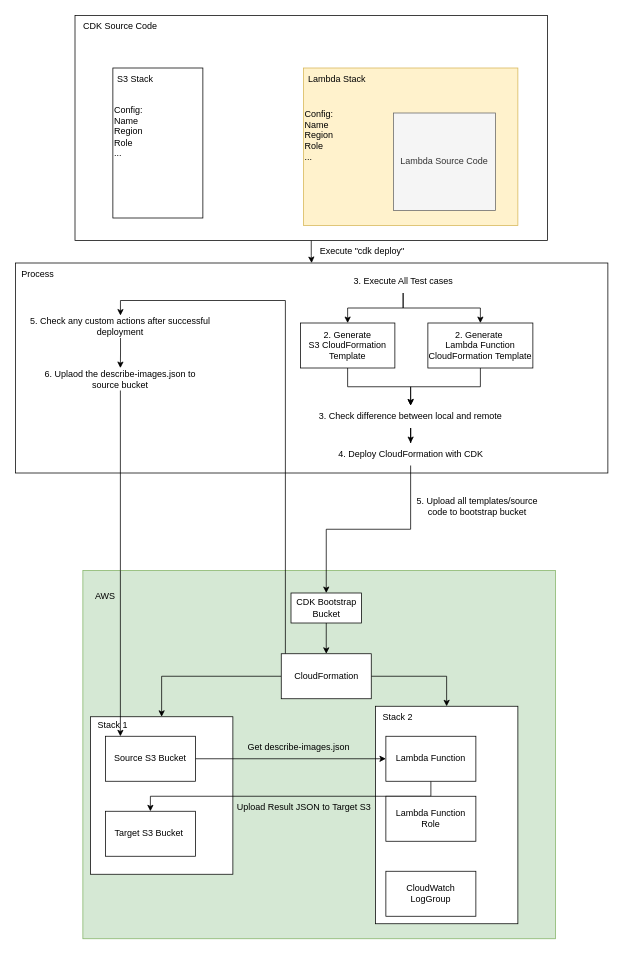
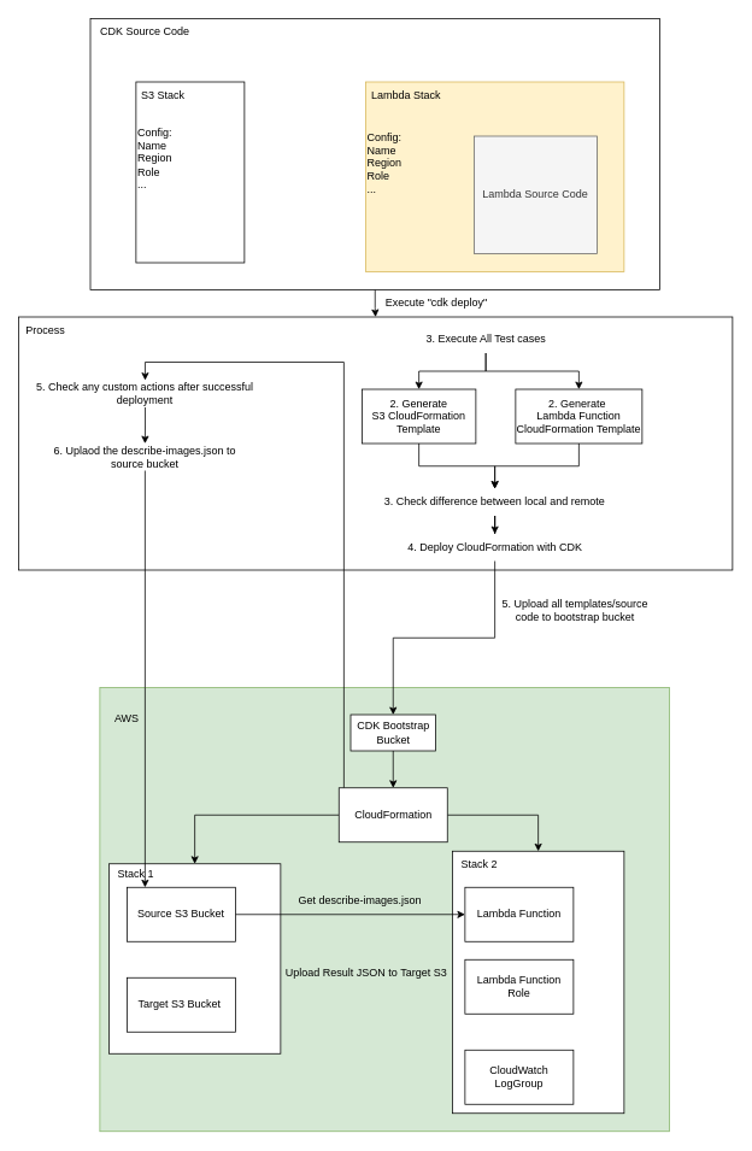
  <mxCell id="0" />
  <mxCell id="1" parent="0" />
  <mxCell id="2" value="" style="rounded=0;whiteSpace=wrap;html=1;fillColor=none;" vertex="1" parent="1"><mxGeometry x="20" y="350" width="790" height="280" as="geometry" /></mxCell>
  <mxCell id="3" value="" style="rounded=0;whiteSpace=wrap;html=1;fillColor=#d5e8d4;strokeColor=#82b366;" vertex="1" parent="1"><mxGeometry x="110" y="760" width="630" height="491" as="geometry" /></mxCell>
  <mxCell id="4" value="" style="rounded=0;whiteSpace=wrap;html=1;" vertex="1" parent="1"><mxGeometry x="500" y="941" width="190" height="290" as="geometry" /></mxCell>
  <mxCell id="5" value="" style="rounded=0;whiteSpace=wrap;html=1;" vertex="1" parent="1"><mxGeometry x="120" y="955" width="190" height="210" as="geometry" /></mxCell>
  <mxCell id="6" style="edgeStyle=orthogonalEdgeStyle;rounded=0;orthogonalLoop=1;jettySize=auto;html=1;" edge="1" parent="1" source="7" target="2"><mxGeometry relative="1" as="geometry" /></mxCell>
  <mxCell id="7" value="" style="rounded=0;whiteSpace=wrap;html=1;fillColor=none;" vertex="1" parent="1"><mxGeometry x="99.5" y="20" width="630" height="300" as="geometry" /></mxCell>
  <mxCell id="8" value="CDK Source Code" style="text;html=1;align=center;verticalAlign=middle;whiteSpace=wrap;rounded=0;" vertex="1" parent="1"><mxGeometry x="100" y="20" width="120" height="30" as="geometry" /></mxCell>
  <mxCell id="9" value="" style="rounded=0;whiteSpace=wrap;html=1;" vertex="1" parent="1"><mxGeometry x="150" y="90" width="120" height="200" as="geometry" /></mxCell>
  <mxCell id="10" value="" style="rounded=0;whiteSpace=wrap;html=1;fillColor=#fff2cc;strokeColor=#d6b656;" vertex="1" parent="1"><mxGeometry x="404" y="90" width="286" height="210" as="geometry" /></mxCell>
  <mxCell id="11" value="&lt;span style=&quot;background-color: initial;&quot;&gt;Lambda&lt;/span&gt;&amp;nbsp;Source Code" style="rounded=0;whiteSpace=wrap;html=1;fillColor=#f5f5f5;fontColor=#333333;strokeColor=#666666;" vertex="1" parent="1"><mxGeometry x="524" y="150" width="136" height="130" as="geometry" /></mxCell>
  <mxCell id="12" value="Lambda Stack" style="text;html=1;align=center;verticalAlign=middle;whiteSpace=wrap;rounded=0;" vertex="1" parent="1"><mxGeometry x="404" y="90" width="90" height="30" as="geometry" /></mxCell>
  <mxCell id="13" value="S3 Stack" style="text;html=1;align=center;verticalAlign=middle;whiteSpace=wrap;rounded=0;" vertex="1" parent="1"><mxGeometry x="150" y="90" width="60" height="30" as="geometry" /></mxCell>
  <mxCell id="14" value="Config:&lt;div&gt;Name&lt;br&gt;Region&lt;br&gt;Role&lt;/div&gt;&lt;div&gt;...&lt;/div&gt;" style="text;html=1;align=left;verticalAlign=middle;whiteSpace=wrap;rounded=0;" vertex="1" parent="1"><mxGeometry x="150" y="115" width="120" height="120" as="geometry" /></mxCell>
  <mxCell id="15" value="Config:&lt;div&gt;Name&lt;br&gt;Region&lt;br&gt;Role&lt;/div&gt;&lt;div&gt;...&lt;/div&gt;" style="text;html=1;align=left;verticalAlign=middle;whiteSpace=wrap;rounded=0;" vertex="1" parent="1"><mxGeometry x="404" y="120" width="120" height="120" as="geometry" /></mxCell>
  <mxCell id="16" style="edgeStyle=orthogonalEdgeStyle;rounded=0;orthogonalLoop=1;jettySize=auto;html=1;" edge="1" parent="1" source="17" target="38"><mxGeometry relative="1" as="geometry" /></mxCell>
  <mxCell id="17" value="&lt;div&gt;2. Generate&lt;/div&gt;S3 CloudFormation Template" style="rounded=0;whiteSpace=wrap;html=1;" vertex="1" parent="1"><mxGeometry x="400" y="430" width="126" height="60" as="geometry" /></mxCell>
  <mxCell id="18" style="edgeStyle=orthogonalEdgeStyle;rounded=0;orthogonalLoop=1;jettySize=auto;html=1;" edge="1" parent="1" source="19" target="38"><mxGeometry relative="1" as="geometry" /></mxCell>
  <mxCell id="19" value="2. Generate&amp;nbsp;&lt;div&gt;Lambda Function CloudFormation Template&lt;/div&gt;" style="rounded=0;whiteSpace=wrap;html=1;" vertex="1" parent="1"><mxGeometry x="570" y="430" width="140" height="60" as="geometry" /></mxCell>
  <mxCell id="20" style="edgeStyle=orthogonalEdgeStyle;rounded=0;orthogonalLoop=1;jettySize=auto;html=1;" edge="1" parent="1" source="21" target="50"><mxGeometry relative="1" as="geometry" /></mxCell>
  <mxCell id="21" value="4. Deploy CloudFormation with CDK" style="text;html=1;align=center;verticalAlign=middle;whiteSpace=wrap;rounded=0;" vertex="1" parent="1"><mxGeometry x="446.5" y="590" width="201" height="30" as="geometry" /></mxCell>
  <mxCell id="22" value="AWS" style="text;html=1;align=center;verticalAlign=middle;whiteSpace=wrap;rounded=0;" vertex="1" parent="1"><mxGeometry x="110" y="780" width="60" height="30" as="geometry" /></mxCell>
  <mxCell id="23" style="edgeStyle=orthogonalEdgeStyle;rounded=0;orthogonalLoop=1;jettySize=auto;html=1;" edge="1" parent="1" source="47" target="5"><mxGeometry relative="1" as="geometry" /></mxCell>
  <mxCell id="24" style="edgeStyle=orthogonalEdgeStyle;rounded=0;orthogonalLoop=1;jettySize=auto;html=1;" edge="1" parent="1" source="47" target="4"><mxGeometry relative="1" as="geometry" /></mxCell>
  <mxCell id="25" style="edgeStyle=orthogonalEdgeStyle;rounded=0;orthogonalLoop=1;jettySize=auto;html=1;" edge="1" parent="1" source="26" target="28"><mxGeometry relative="1" as="geometry" /></mxCell>
  <mxCell id="26" value="Source S3&amp;nbsp;&lt;span style=&quot;background-color: initial;&quot;&gt;Bucket&lt;/span&gt;" style="rounded=0;whiteSpace=wrap;html=1;" vertex="1" parent="1"><mxGeometry x="140" y="981" width="120" height="60" as="geometry" /></mxCell>
- <mxCell id="27" style="edgeStyle=orthogonalEdgeStyle;rounded=0;orthogonalLoop=1;jettySize=auto;html=1;" edge="1" parent="1" source="28" target="29"><mxGeometry relative="1" as="geometry"><Array as="points"><mxPoint x="574" y="1061" /><mxPoint x="200" y="1061" /></Array></mxGeometry></mxCell>
  <mxCell id="28" value="Lambda Function" style="rounded=0;whiteSpace=wrap;html=1;" vertex="1" parent="1"><mxGeometry x="514" y="981" width="120" height="60" as="geometry" /></mxCell>
  <mxCell id="29" value="Target S3&amp;nbsp;&lt;span style=&quot;background-color: initial;&quot;&gt;Bucket&lt;/span&gt;&lt;span style=&quot;background-color: initial;&quot;&gt;&amp;nbsp;&lt;/span&gt;" style="rounded=0;whiteSpace=wrap;html=1;" vertex="1" parent="1"><mxGeometry x="140" y="1081" width="120" height="60" as="geometry" /></mxCell>
  <mxCell id="30" value="Stack 1" style="text;html=1;align=center;verticalAlign=middle;whiteSpace=wrap;rounded=0;" vertex="1" parent="1"><mxGeometry x="120" y="951" width="60" height="30" as="geometry" /></mxCell>
  <mxCell id="31" value="Stack 2" style="text;html=1;align=center;verticalAlign=middle;whiteSpace=wrap;rounded=0;" vertex="1" parent="1"><mxGeometry x="500" y="941" width="60" height="30" as="geometry" /></mxCell>
  <mxCell id="32" value="Lambda Function Role" style="rounded=0;whiteSpace=wrap;html=1;" vertex="1" parent="1"><mxGeometry x="514" y="1061" width="120" height="60" as="geometry" /></mxCell>
  <mxCell id="33" value="Execute &quot;cdk deploy&quot;" style="text;html=1;align=center;verticalAlign=middle;whiteSpace=wrap;rounded=0;" vertex="1" parent="1"><mxGeometry x="417.13" y="320" width="130.5" height="30" as="geometry" /></mxCell>
  <mxCell id="34" style="edgeStyle=orthogonalEdgeStyle;rounded=0;orthogonalLoop=1;jettySize=auto;html=1;" edge="1" parent="1" source="36" target="17"><mxGeometry relative="1" as="geometry" /></mxCell>
  <mxCell id="35" style="edgeStyle=orthogonalEdgeStyle;rounded=0;orthogonalLoop=1;jettySize=auto;html=1;" edge="1" parent="1" source="36" target="19"><mxGeometry relative="1" as="geometry" /></mxCell>
  <mxCell id="36" value="3. Execute All Test cases" style="text;html=1;align=center;verticalAlign=middle;whiteSpace=wrap;rounded=0;" vertex="1" parent="1"><mxGeometry x="436.5" y="360" width="201" height="30" as="geometry" /></mxCell>
  <mxCell id="37" style="edgeStyle=orthogonalEdgeStyle;rounded=0;orthogonalLoop=1;jettySize=auto;html=1;" edge="1" parent="1" source="38" target="21"><mxGeometry relative="1" as="geometry" /></mxCell>
  <mxCell id="38" value="3. Check difference between local and remote" style="text;html=1;align=center;verticalAlign=middle;whiteSpace=wrap;rounded=0;" vertex="1" parent="1"><mxGeometry x="417.13" y="540" width="259.75" height="30" as="geometry" /></mxCell>
  <mxCell id="39" style="edgeStyle=orthogonalEdgeStyle;rounded=0;orthogonalLoop=1;jettySize=auto;html=1;" edge="1" parent="1" source="40" target="26"><mxGeometry relative="1" as="geometry"><Array as="points"><mxPoint x="160" y="760" /><mxPoint x="160" y="760" /></Array></mxGeometry></mxCell>
  <mxCell id="40" value="6. Uplaod the&amp;nbsp;describe-images.json to source bucket" style="text;html=1;align=center;verticalAlign=middle;whiteSpace=wrap;rounded=0;" vertex="1" parent="1"><mxGeometry x="57" y="490" width="206" height="30" as="geometry" /></mxCell>
  <mxCell id="41" value="Get describe-images.json" style="text;html=1;align=center;verticalAlign=middle;whiteSpace=wrap;rounded=0;" vertex="1" parent="1"><mxGeometry x="320" y="981" width="155.5" height="30" as="geometry" /></mxCell>
  <mxCell id="42" value="&lt;div&gt;Upload Result JSON to Target S3&lt;/div&gt;" style="text;html=1;align=center;verticalAlign=middle;whiteSpace=wrap;rounded=0;" vertex="1" parent="1"><mxGeometry x="310.25" y="1061" width="189.75" height="30" as="geometry" /></mxCell>
  <mxCell id="43" value="&lt;div&gt;CloudWatch LogGroup&lt;/div&gt;" style="rounded=0;whiteSpace=wrap;html=1;" vertex="1" parent="1"><mxGeometry x="514" y="1161" width="120" height="60" as="geometry" /></mxCell>
  <mxCell id="44" style="edgeStyle=orthogonalEdgeStyle;rounded=0;orthogonalLoop=1;jettySize=auto;html=1;" edge="1" parent="1" source="45" target="40"><mxGeometry relative="1" as="geometry" /></mxCell>
  <mxCell id="45" value="&lt;div&gt;5. Check any custom actions after successful deployment&lt;/div&gt;" style="text;html=1;align=center;verticalAlign=middle;whiteSpace=wrap;rounded=0;" vertex="1" parent="1"><mxGeometry x="30.25" y="420" width="259.75" height="30" as="geometry" /></mxCell>
  <mxCell id="46" style="edgeStyle=orthogonalEdgeStyle;rounded=0;orthogonalLoop=1;jettySize=auto;html=1;entryX=0.5;entryY=0;entryDx=0;entryDy=0;" edge="1" parent="1" source="47" target="45"><mxGeometry relative="1" as="geometry"><Array as="points"><mxPoint x="380" y="400" /><mxPoint x="160" y="400" /></Array></mxGeometry></mxCell>
  <mxCell id="47" value="&lt;div&gt;CloudFormation&lt;/div&gt;" style="rounded=0;whiteSpace=wrap;html=1;" vertex="1" parent="1"><mxGeometry x="374.5" y="871" width="120" height="60" as="geometry" /></mxCell>
  <mxCell id="48" value="Process" style="text;html=1;align=center;verticalAlign=middle;whiteSpace=wrap;rounded=0;" vertex="1" parent="1"><mxGeometry x="20" y="350" width="60" height="30" as="geometry" /></mxCell>
  <mxCell id="49" style="edgeStyle=orthogonalEdgeStyle;rounded=0;orthogonalLoop=1;jettySize=auto;html=1;" edge="1" parent="1" source="50" target="47"><mxGeometry relative="1" as="geometry" /></mxCell>
  <mxCell id="50" value="CDK Bootstrap Bucket" style="rounded=0;whiteSpace=wrap;html=1;" vertex="1" parent="1"><mxGeometry x="387.5" y="790" width="94" height="40" as="geometry" /></mxCell>
  <mxCell id="51" value="5. Upload all templates/source code to bootstrap bucket" style="text;html=1;align=center;verticalAlign=middle;whiteSpace=wrap;rounded=0;" vertex="1" parent="1"><mxGeometry x="547.63" y="660" width="176" height="30" as="geometry" /></mxCell>
